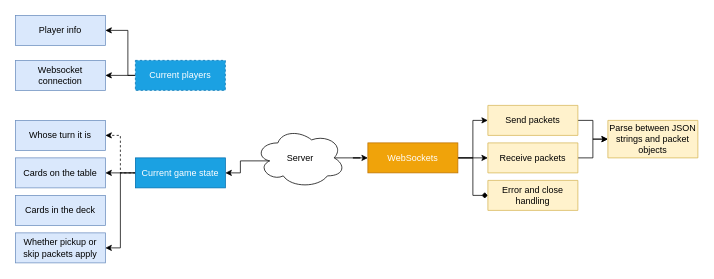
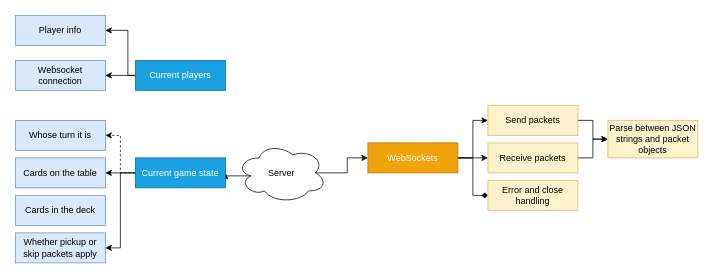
  <mxCell id="0" />
  <mxCell id="1" parent="0" />
  <mxCell id="2" style="edgeStyle=orthogonalEdgeStyle;rounded=0;orthogonalLoop=1;jettySize=auto;html=1;exitX=0.16;exitY=0.55;exitDx=0;exitDy=0;exitPerimeter=0;entryX=1;entryY=0.5;entryDx=0;entryDy=0;" edge="1" parent="1" source="4" target="13"><mxGeometry relative="1" as="geometry" /></mxCell>
  <mxCell id="3" style="edgeStyle=orthogonalEdgeStyle;rounded=0;orthogonalLoop=1;jettySize=auto;html=1;entryX=0;entryY=0.5;entryDx=0;entryDy=0;exitX=0.875;exitY=0.5;exitDx=0;exitDy=0;exitPerimeter=0;" edge="1" parent="1" source="4" target="20"><mxGeometry relative="1" as="geometry" /></mxCell>
- <mxCell id="4" value="Server" style="ellipse;shape=cloud;whiteSpace=wrap;html=1;" vertex="1" parent="1"><mxGeometry x="340" y="170" width="120" height="80" as="geometry" /></mxCell>
+ <mxCell id="4" value="Server" style="ellipse;shape=cloud;whiteSpace=wrap;html=1;" vertex="1" parent="1"><mxGeometry x="315" y="190" width="120" height="80" as="geometry" /></mxCell>
  <mxCell id="5" style="edgeStyle=orthogonalEdgeStyle;rounded=0;orthogonalLoop=1;jettySize=auto;html=1;entryX=1;entryY=0.5;entryDx=0;entryDy=0;" edge="1" parent="1" source="7" target="9"><mxGeometry relative="1" as="geometry" /></mxCell>
  <mxCell id="6" style="edgeStyle=orthogonalEdgeStyle;rounded=0;orthogonalLoop=1;jettySize=auto;html=1;entryX=1;entryY=0.5;entryDx=0;entryDy=0;" edge="1" parent="1" source="7" target="8"><mxGeometry relative="1" as="geometry"><Array as="points"><mxPoint x="170" y="100" /><mxPoint x="170" y="40" /></Array></mxGeometry></mxCell>
- <mxCell id="7" value="Current players" style="rounded=0;whiteSpace=wrap;html=1;fillColor=#1ba1e2;strokeColor=#006EAF;fontColor=#ffffff;dashed=1;" vertex="1" parent="1"><mxGeometry x="180" y="80" width="120" height="40" as="geometry" /></mxCell>
+ <mxCell id="7" value="Current players" style="rounded=0;whiteSpace=wrap;html=1;fillColor=#1ba1e2;strokeColor=#006EAF;fontColor=#ffffff;" vertex="1" parent="1"><mxGeometry x="180" y="80" width="120" height="40" as="geometry" /></mxCell>
  <mxCell id="8" value="Player info" style="rounded=0;whiteSpace=wrap;html=1;fillColor=#dae8fc;strokeColor=#6c8ebf;" vertex="1" parent="1"><mxGeometry x="20" y="20" width="120" height="40" as="geometry" /></mxCell>
  <mxCell id="9" value="Websocket connection" style="rounded=0;whiteSpace=wrap;html=1;fillColor=#dae8fc;strokeColor=#6c8ebf;" vertex="1" parent="1"><mxGeometry x="20" y="80" width="120" height="40" as="geometry" /></mxCell>
  <mxCell id="10" style="edgeStyle=orthogonalEdgeStyle;rounded=0;orthogonalLoop=1;jettySize=auto;html=1;entryX=1;entryY=0.5;entryDx=0;entryDy=0;dashed=1;" edge="1" parent="1" source="13" target="14"><mxGeometry relative="1" as="geometry" /></mxCell>
  <mxCell id="11" style="edgeStyle=orthogonalEdgeStyle;rounded=0;orthogonalLoop=1;jettySize=auto;html=1;entryX=1;entryY=0.5;entryDx=0;entryDy=0;" edge="1" parent="1" source="13" target="15"><mxGeometry relative="1" as="geometry" /></mxCell>
  <mxCell id="12" style="edgeStyle=orthogonalEdgeStyle;rounded=0;orthogonalLoop=1;jettySize=auto;html=1;entryX=1;entryY=0.5;entryDx=0;entryDy=0;" edge="1" parent="1" source="13" target="16"><mxGeometry relative="1" as="geometry" /></mxCell>
  <mxCell id="13" value="Current game state" style="rounded=0;whiteSpace=wrap;html=1;fillColor=#1ba1e2;strokeColor=#006EAF;fontColor=#ffffff;" vertex="1" parent="1"><mxGeometry x="180" y="210" width="120" height="40" as="geometry" /></mxCell>
  <mxCell id="14" value="Whose turn it is" style="rounded=0;whiteSpace=wrap;html=1;fillColor=#dae8fc;strokeColor=#6c8ebf;" vertex="1" parent="1"><mxGeometry x="20" y="160" width="120" height="40" as="geometry" /></mxCell>
  <mxCell id="15" value="Cards on the table" style="rounded=0;whiteSpace=wrap;html=1;fillColor=#dae8fc;strokeColor=#6c8ebf;" vertex="1" parent="1"><mxGeometry x="20" y="210" width="120" height="40" as="geometry" /></mxCell>
  <mxCell id="16" value="Whether pickup or skip packets apply" style="rounded=0;whiteSpace=wrap;html=1;fillColor=#dae8fc;strokeColor=#6c8ebf;" vertex="1" parent="1"><mxGeometry x="20" y="310" width="120" height="40" as="geometry" /></mxCell>
  <mxCell id="17" style="edgeStyle=orthogonalEdgeStyle;rounded=0;orthogonalLoop=1;jettySize=auto;html=1;exitX=1;exitY=0.5;exitDx=0;exitDy=0;entryX=0;entryY=0.5;entryDx=0;entryDy=0;" edge="1" parent="1" source="20" target="22"><mxGeometry relative="1" as="geometry" /></mxCell>
  <mxCell id="18" style="edgeStyle=orthogonalEdgeStyle;rounded=0;orthogonalLoop=1;jettySize=auto;html=1;exitX=1;exitY=0.5;exitDx=0;exitDy=0;entryX=0;entryY=0.5;entryDx=0;entryDy=0;" edge="1" parent="1" source="20" target="24"><mxGeometry relative="1" as="geometry" /></mxCell>
  <mxCell id="19" style="edgeStyle=orthogonalEdgeStyle;rounded=0;orthogonalLoop=1;jettySize=auto;html=1;exitX=1;exitY=0.5;exitDx=0;exitDy=0;entryX=0;entryY=0.5;entryDx=0;entryDy=0;endArrow=diamond;" edge="1" parent="1" source="20" target="25"><mxGeometry relative="1" as="geometry" /></mxCell>
  <mxCell id="20" value="WebSockets" style="rounded=0;whiteSpace=wrap;html=1;fillColor=#f0a30a;strokeColor=#BD7000;fontColor=#ffffff;" vertex="1" parent="1"><mxGeometry x="490" y="190" width="120" height="40" as="geometry" /></mxCell>
  <mxCell id="21" style="edgeStyle=orthogonalEdgeStyle;rounded=0;orthogonalLoop=1;jettySize=auto;html=1;exitX=1;exitY=0.5;exitDx=0;exitDy=0;entryX=0;entryY=0.5;entryDx=0;entryDy=0;" edge="1" parent="1" source="22" target="26"><mxGeometry relative="1" as="geometry" /></mxCell>
  <mxCell id="22" value="Send packets" style="shape=parallelogram;perimeter=parallelogramPerimeter;whiteSpace=wrap;html=1;fixedSize=1;size=0;fillColor=#fff2cc;strokeColor=#d6b656;" vertex="1" parent="1"><mxGeometry x="650" y="140" width="120" height="40" as="geometry" /></mxCell>
  <mxCell id="23" style="edgeStyle=orthogonalEdgeStyle;rounded=0;orthogonalLoop=1;jettySize=auto;html=1;exitX=1;exitY=0.5;exitDx=0;exitDy=0;entryX=0;entryY=0.5;entryDx=0;entryDy=0;" edge="1" parent="1" source="24" target="26"><mxGeometry relative="1" as="geometry" /></mxCell>
  <mxCell id="24" value="Receive packets" style="shape=parallelogram;perimeter=parallelogramPerimeter;whiteSpace=wrap;html=1;fixedSize=1;size=0;fillColor=#fff2cc;strokeColor=#d6b656;" vertex="1" parent="1"><mxGeometry x="650" y="190" width="120" height="40" as="geometry" /></mxCell>
  <mxCell id="25" value="Error and close handling" style="shape=parallelogram;perimeter=parallelogramPerimeter;whiteSpace=wrap;html=1;fixedSize=1;size=0;fillColor=#fff2cc;strokeColor=#d6b656;" vertex="1" parent="1"><mxGeometry x="650" y="240" width="120" height="40" as="geometry" /></mxCell>
  <mxCell id="26" value="Parse between JSON strings and packet objects" style="shape=parallelogram;perimeter=parallelogramPerimeter;whiteSpace=wrap;html=1;fixedSize=1;size=0;fillColor=#fff2cc;strokeColor=#d6b656;" vertex="1" parent="1"><mxGeometry x="810" y="160" width="120" height="50" as="geometry" /></mxCell>
  <mxCell id="27" value="Cards in the deck" style="rounded=0;whiteSpace=wrap;html=1;fillColor=#dae8fc;strokeColor=#6c8ebf;" vertex="1" parent="1"><mxGeometry x="20" y="260" width="120" height="40" as="geometry" /></mxCell>
